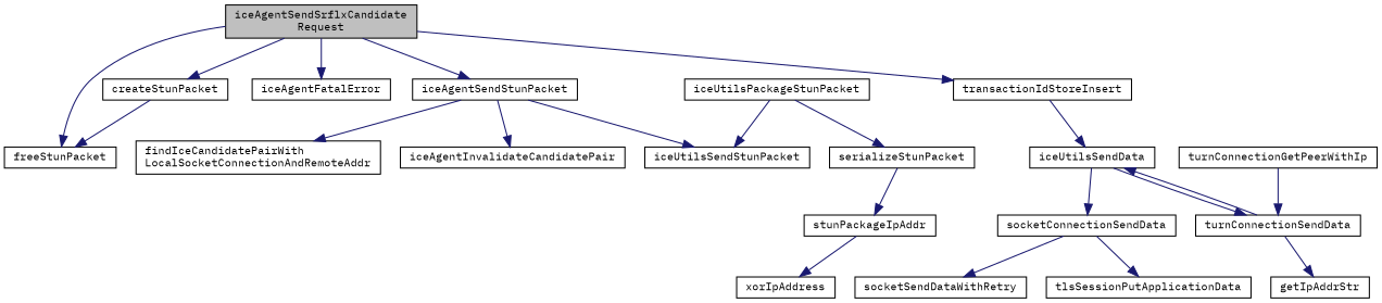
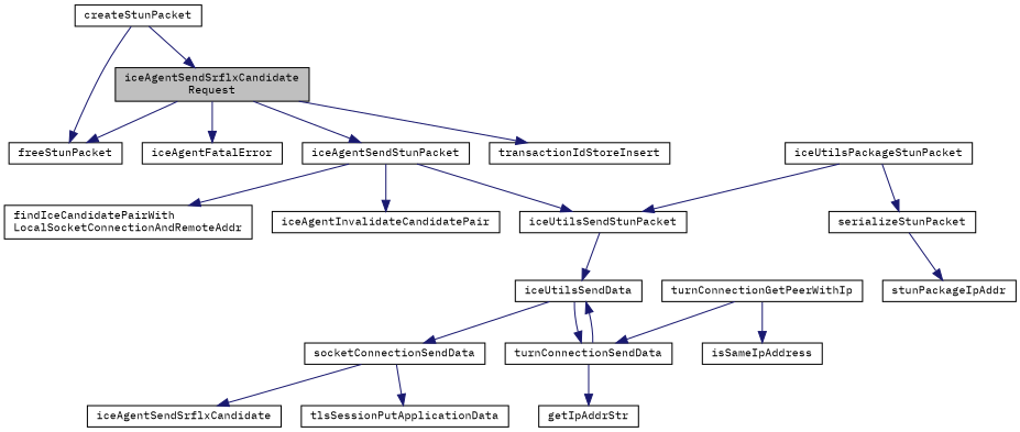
  digraph {
    fontname="IBM Plex Mono"
    rankdir=TB
    node [color=black fillcolor=white fontname="IBM Plex Mono" fontsize=10 shape=record style=filled]
    edge [color=midnightblue fontname="IBM Plex Mono" fontsize=10 labelfontname=Helvetica labelfontsize=10 style=solid]
    n1 [fillcolor=grey75 fontcolor=black height=0.2 label="iceAgentSendSrflxCandidate\lRequest" width=0.4]
    n2 [height=0.2 label=createStunPacket width=0.4]
    n3 [height=0.2 label=freeStunPacket width=0.4]
    n4 [height=0.2 label=iceAgentFatalError width=0.4]
    n5 [height=0.2 label=iceAgentSendStunPacket width=0.4]
    n6 [height=0.2 label=transactionIdStoreInsert width=0.4]
    n7 [height=0.2 label="findIceCandidatePairWith\lLocalSocketConnectionAndRemoteAddr" width=0.4]
    n8 [height=0.2 label=iceAgentInvalidateCandidatePair width=0.4]
    n9 [height=0.2 label=iceUtilsSendStunPacket width=0.4]
    n10 [height=0.2 label=iceUtilsSendData width=0.4]
    n11 [height=0.2 label=iceUtilsPackageStunPacket width=0.4]
    n12 [height=0.2 label=serializeStunPacket width=0.4]
    n13 [height=0.2 label=socketConnectionSendData width=0.4]
    n14 [height=0.2 label=turnConnectionSendData width=0.4]
    n15 [height=0.2 label=stunPackageIpAddr width=0.4]
-   n16 [height=0.2 label=xorIpAddress width=0.4]
-   n17 [height=0.2 label=socketSendDataWithRetry width=0.4]
+   n17 [height=0.2 label=iceAgentSendSrflxCandidate width=0.4]
    n18 [height=0.2 label=tlsSessionPutApplicationData width=0.4]
    n19 [height=0.2 label=getIpAddrStr width=0.4]
    n20 [height=0.2 label=turnConnectionGetPeerWithIp width=0.4]
-   n1 -> n2
+   n21 [height=0.2 label=isSameIpAddress width=0.4]
+   n2 -> n1
    n1 -> n3
    n1 -> n4
    n1 -> n5
    n1 -> n6
    n2 -> n3
    n5 -> n7
    n5 -> n8
    n5 -> n9
-   n6 -> n10
+   n9 -> n10
    n10 -> n13
    n10 -> n14
    n11 -> n9
    n11 -> n12
    n12 -> n15
    n13 -> n17
    n13 -> n18
    n14 -> n10
    n14 -> n19
-   n15 -> n16
    n20 -> n14
+   n20 -> n21
  }
